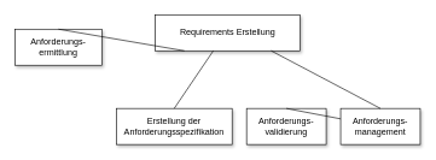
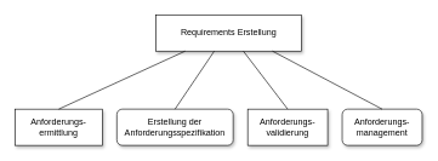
  <mxCell id="0" />
  <mxCell id="1" parent="0" />
  <mxCell id="2" value="Requirements Erstellung" style="rounded=0;whiteSpace=wrap;html=1;points=[[0,0,0,0,0],[0,0.25,0,0,0],[0,0.5,0,0,0],[0,0.75,0,0,0],[0,1,0,0,0],[0.2,1,0,0,0],[0.25,0,0,0,0],[0.25,1,0,0,0],[0.4,1,0,0,0],[0.5,0,0,0,0],[0.5,1,0,0,0],[0.6,1,0,0,0],[0.75,0,0,0,0],[0.75,1,0,0,0],[0.8,1,0,0,0],[1,0,0,0,0],[1,0.25,0,0,0],[1,0.5,0,0,0],[1,0.75,0,0,0],[1,1,0,0,0]];shadow=1;" vertex="1" parent="1"><mxGeometry x="214" y="20" width="200" height="50" as="geometry" /></mxCell>
- <mxCell id="3" value="Anforderungs-management" style="rounded=0;whiteSpace=wrap;html=1;shadow=1;" vertex="1" parent="1"><mxGeometry x="470" y="150" width="110" height="50" as="geometry" /></mxCell>
+ <mxCell id="3" value="Anforderungs-management" style="whiteSpace=wrap;html=1;shadow=1;rounded=1;" vertex="1" parent="1"><mxGeometry x="470" y="150" width="110" height="50" as="geometry" /></mxCell>
  <mxCell id="4" value="Anforderungs-validierung" style="rounded=0;whiteSpace=wrap;html=1;shadow=1;" vertex="1" parent="1"><mxGeometry x="340" y="150" width="110" height="50" as="geometry" /></mxCell>
- <mxCell id="5" value="Erstellung der Anforderungsspezifikation" style="rounded=0;whiteSpace=wrap;html=1;shadow=1;" vertex="1" parent="1"><mxGeometry x="160" y="150" width="160" height="50" as="geometry" /></mxCell>
- <mxCell id="6" value="Anforderungs-ermittlung" style="rounded=0;whiteSpace=wrap;html=1;shadow=1;" vertex="1" parent="1"><mxGeometry x="20" y="40" width="120" height="50" as="geometry" /></mxCell>
+ <mxCell id="5" value="Erstellung der Anforderungsspezifikation" style="whiteSpace=wrap;html=1;shadow=1;rounded=1;" vertex="1" parent="1"><mxGeometry x="160" y="150" width="160" height="50" as="geometry" /></mxCell>
+ <mxCell id="6" value="Anforderungs-ermittlung" style="rounded=0;whiteSpace=wrap;html=1;shadow=1;" vertex="1" parent="1"><mxGeometry x="20" y="150" width="120" height="50" as="geometry" /></mxCell>
  <mxCell id="7" value="" style="endArrow=none;html=1;rounded=0;entryX=0.2;entryY=1;entryDx=0;entryDy=0;entryPerimeter=0;exitX=0.5;exitY=0;exitDx=0;exitDy=0;" edge="1" parent="1" source="6" target="2"><mxGeometry width="50" height="50" relative="1" as="geometry"><mxPoint x="290" y="310" as="sourcePoint" /><mxPoint x="240" y="100" as="targetPoint" /></mxGeometry></mxCell>
  <mxCell id="8" value="" style="endArrow=none;html=1;rounded=0;entryX=0.4;entryY=1;entryDx=0;entryDy=0;entryPerimeter=0;exitX=0.5;exitY=0;exitDx=0;exitDy=0;" edge="1" parent="1" source="5" target="2"><mxGeometry width="50" height="50" relative="1" as="geometry"><mxPoint x="290" y="310" as="sourcePoint" /><mxPoint x="310" y="110" as="targetPoint" /></mxGeometry></mxCell>
- <mxCell id="9" value="" style="endArrow=none;html=1;rounded=0;exitX=0.5;exitY=0;exitDx=0;exitDy=0;" edge="1" parent="1" source="4" target="3"><mxGeometry width="50" height="50" relative="1" as="geometry"><mxPoint x="290" y="310" as="sourcePoint" /><mxPoint x="350" y="110" as="targetPoint" /></mxGeometry></mxCell>
+ <mxCell id="9" value="" style="endArrow=none;html=1;rounded=0;entryX=0.6;entryY=1;entryDx=0;entryDy=0;entryPerimeter=0;exitX=0.5;exitY=0;exitDx=0;exitDy=0;" edge="1" parent="1" source="4" target="2"><mxGeometry width="50" height="50" relative="1" as="geometry"><mxPoint x="290" y="310" as="sourcePoint" /><mxPoint x="350" y="110" as="targetPoint" /></mxGeometry></mxCell>
  <mxCell id="10" value="" style="endArrow=none;html=1;rounded=0;entryX=0.8;entryY=1;entryDx=0;entryDy=0;entryPerimeter=0;exitX=0.5;exitY=0;exitDx=0;exitDy=0;" edge="1" parent="1" source="3" target="2"><mxGeometry width="50" height="50" relative="1" as="geometry"><mxPoint x="290" y="310" as="sourcePoint" /><mxPoint x="390" y="100" as="targetPoint" /></mxGeometry></mxCell>
